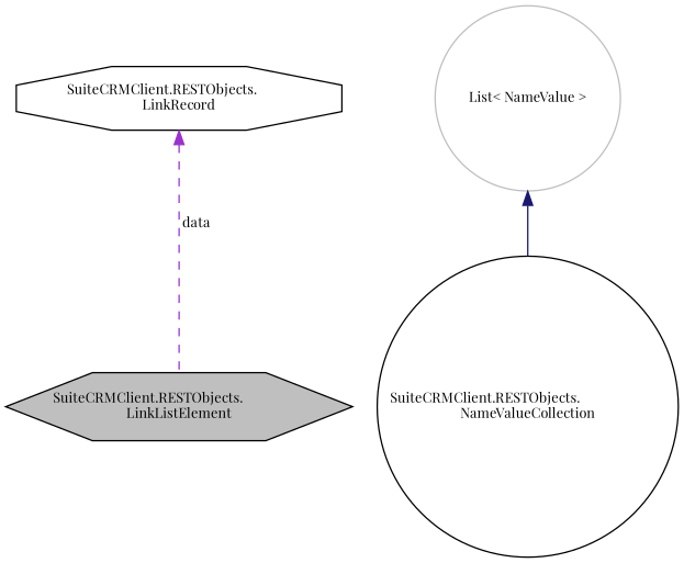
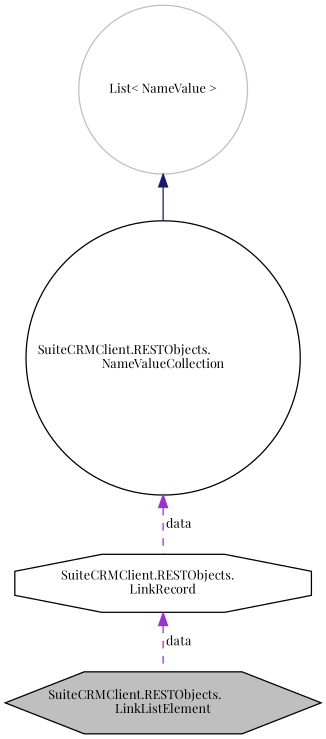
  digraph {
    fontname="Playfair Display"
    node [color=black fillcolor=white fontname="Playfair Display" fontsize=10 shape=circle style=filled]
    edge [color=darkorchid3 dir=back fontname="Playfair Display" fontsize=10 labelfontname=Helvetica labelfontsize=10 style=dashed]
    n1 [fillcolor=grey75 fontcolor=black height=0.2 label="SuiteCRMClient.RESTObjects.\lLinkListElement" shape=hexagon width=0.4]
    n2 [height=0.2 label="SuiteCRMClient.RESTObjects.\lLinkRecord" shape=octagon width=0.4]
    n3 [height=0.2 label="SuiteCRMClient.RESTObjects.\lNameValueCollection" width=0.4]
    n4 [color=grey75 height=0.2 label="List\< NameValue \>" width=0.4]
    n2 -> n1 [label=" data"]
+   n3 -> n2 [label=" data"]
    n4 -> n3 [color=midnightblue style=solid]
  }
